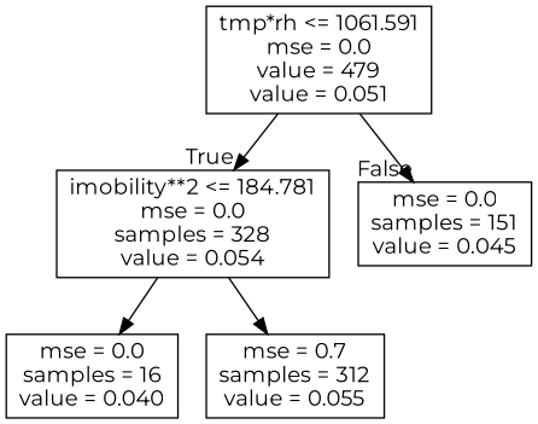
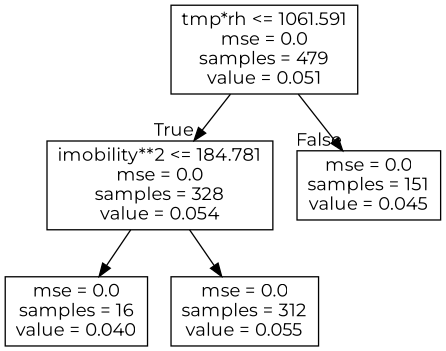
  digraph {
    fontname=Montserrat
    node [fontname=Montserrat shape=box]
    edge [fontname=Montserrat]
-   n1 [label="tmp*rh <= 1061.591\nmse = 0.0\nvalue = 479\nvalue = 0.051"]
+   n1 [label="tmp*rh <= 1061.591\nmse = 0.0\nsamples = 479\nvalue = 0.051"]
    n2 [label="imobility**2 <= 184.781\nmse = 0.0\nsamples = 328\nvalue = 0.054"]
    n3 [label="mse = 0.0\nsamples = 151\nvalue = 0.045"]
    n4 [label="mse = 0.0\nsamples = 16\nvalue = 0.040"]
-   n5 [label="mse = 0.7\nsamples = 312\nvalue = 0.055"]
+   n5 [label="mse = 0.0\nsamples = 312\nvalue = 0.055"]
    n1 -> n2 [headlabel=True labelangle=45 labeldistance=2.5]
    n1 -> n3 [headlabel=False labelangle=-45 labeldistance=2.5]
    n2 -> n4
    n2 -> n5
  }
